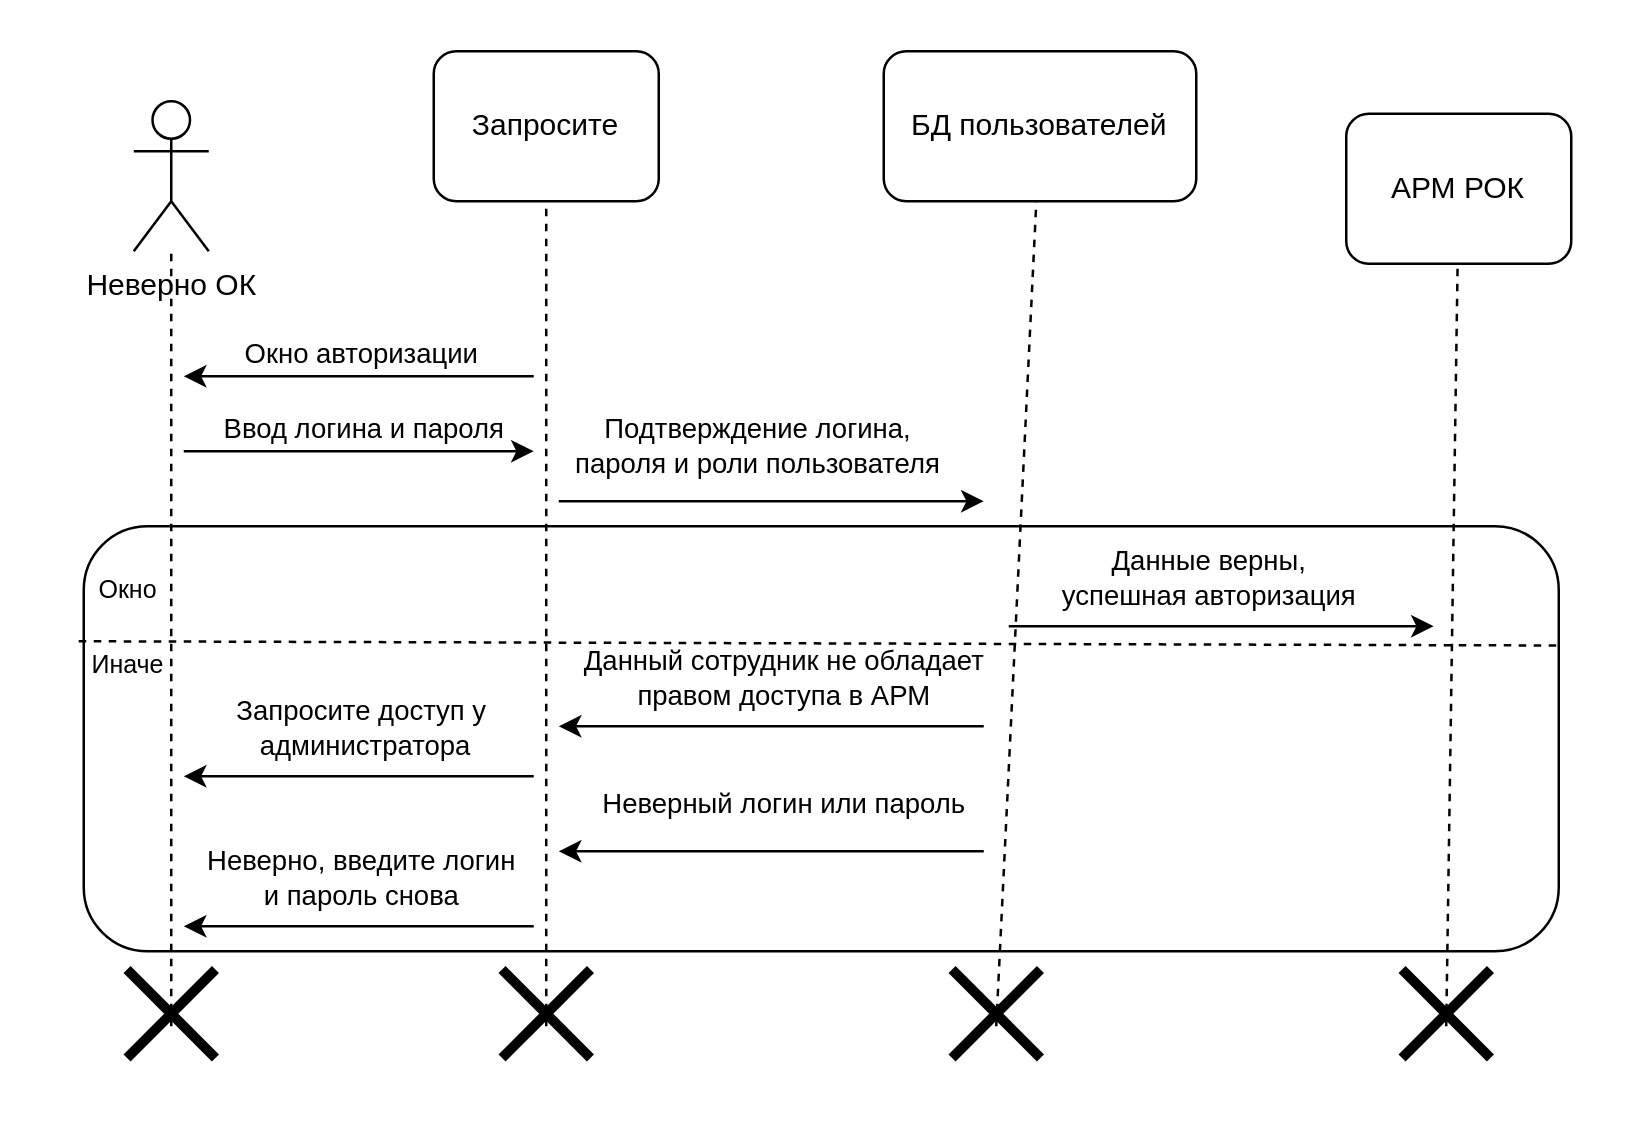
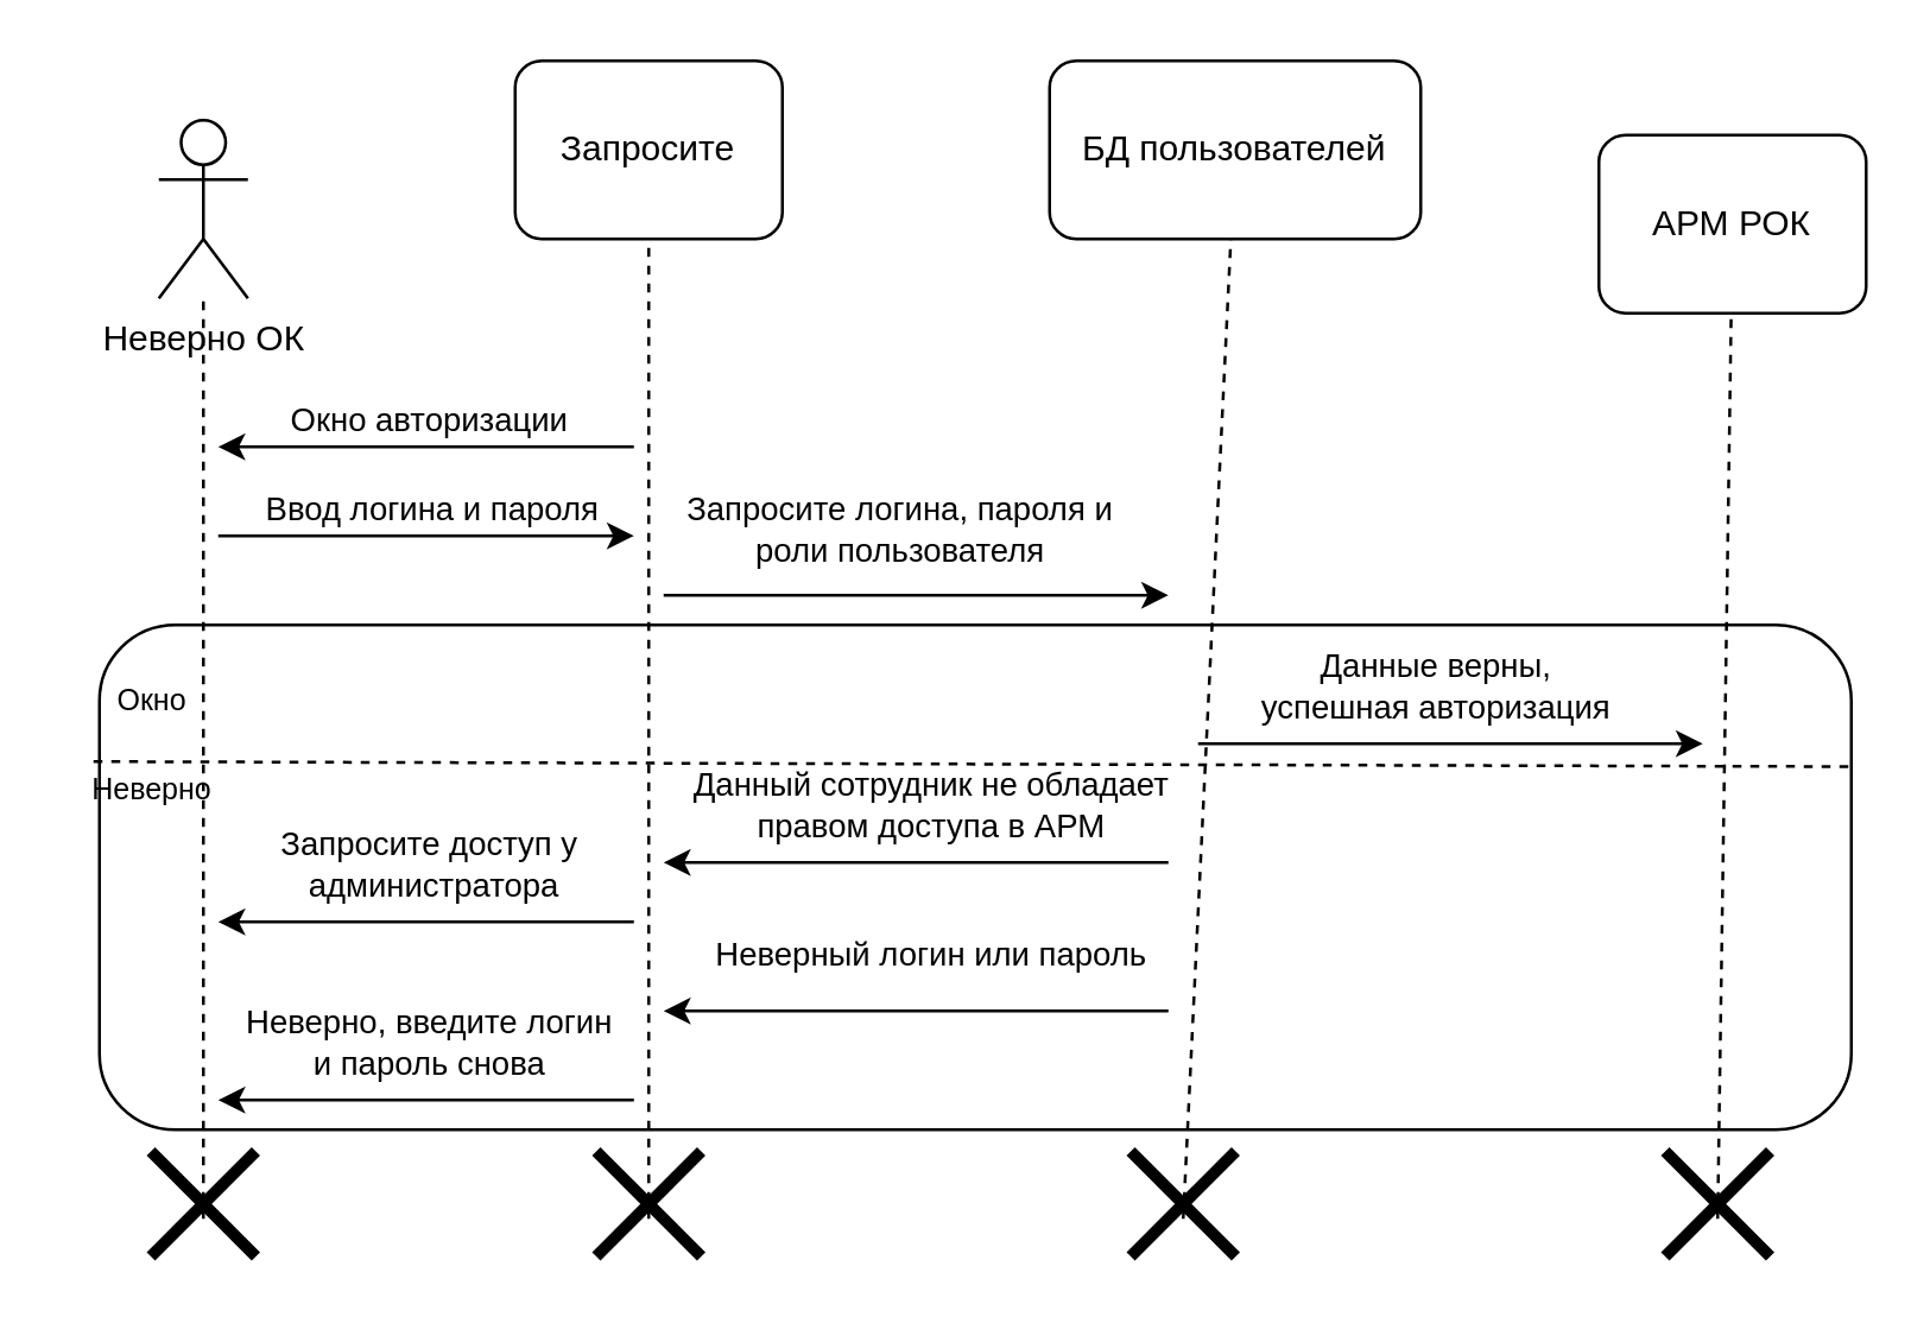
  <mxCell id="0" />
  <mxCell id="1" parent="0" />
  <mxCell id="2" value="Неверно ОК&lt;br&gt;" style="shape=umlActor;verticalLabelPosition=bottom;verticalAlign=top;html=1;outlineConnect=0;" vertex="1" parent="1"><mxGeometry x="53" y="40" width="30" height="60" as="geometry" /></mxCell>
  <mxCell id="3" value="Запросите" style="rounded=1;whiteSpace=wrap;html=1;" vertex="1" parent="1"><mxGeometry x="173" y="20" width="90" height="60" as="geometry" /></mxCell>
  <mxCell id="4" value="" style="endArrow=none;dashed=1;html=1;rounded=0;" edge="1" parent="1" target="2"><mxGeometry width="50" height="50" relative="1" as="geometry"><mxPoint x="68" y="410" as="sourcePoint" /><mxPoint x="93" y="210" as="targetPoint" /></mxGeometry></mxCell>
  <mxCell id="5" value="" style="endArrow=none;dashed=1;html=1;rounded=0;" edge="1" parent="1" target="3"><mxGeometry width="50" height="50" relative="1" as="geometry"><mxPoint x="218" y="410" as="sourcePoint" /><mxPoint x="263" y="250" as="targetPoint" /></mxGeometry></mxCell>
  <mxCell id="6" value="" style="endArrow=classic;html=1;rounded=0;" edge="1" parent="1"><mxGeometry width="50" height="50" relative="1" as="geometry"><mxPoint x="213" y="150" as="sourcePoint" /><mxPoint x="73" y="150" as="targetPoint" /></mxGeometry></mxCell>
  <mxCell id="7" value="Окно авторизации" style="edgeLabel;html=1;align=center;verticalAlign=middle;resizable=0;points=[];" vertex="1" connectable="0" parent="6"><mxGeometry x="-0.2" y="1" relative="1" as="geometry"><mxPoint x="-14" y="-11" as="offset" /></mxGeometry></mxCell>
  <mxCell id="8" value="" style="endArrow=classic;html=1;rounded=0;" edge="1" parent="1"><mxGeometry width="50" height="50" relative="1" as="geometry"><mxPoint x="73" y="180" as="sourcePoint" /><mxPoint x="213" y="180" as="targetPoint" /></mxGeometry></mxCell>
  <mxCell id="9" value="Ввод логина и пароля" style="edgeLabel;html=1;align=center;verticalAlign=middle;resizable=0;points=[];" vertex="1" connectable="0" parent="8"><mxGeometry x="0.014" relative="1" as="geometry"><mxPoint y="-10" as="offset" /></mxGeometry></mxCell>
  <mxCell id="10" value="БД пользователей" style="rounded=1;whiteSpace=wrap;html=1;" vertex="1" parent="1"><mxGeometry x="353" y="20" width="125" height="60" as="geometry" /></mxCell>
  <mxCell id="11" value="" style="endArrow=none;dashed=1;html=1;rounded=0;" edge="1" parent="1" target="10"><mxGeometry width="50" height="50" relative="1" as="geometry"><mxPoint x="398" y="410" as="sourcePoint" /><mxPoint x="433" y="250" as="targetPoint" /></mxGeometry></mxCell>
  <mxCell id="12" value="" style="endArrow=classic;html=1;rounded=0;" edge="1" parent="1"><mxGeometry width="50" height="50" relative="1" as="geometry"><mxPoint x="223" y="200" as="sourcePoint" /><mxPoint x="393" y="200" as="targetPoint" /></mxGeometry></mxCell>
- <mxCell id="13" value="&#10;&lt;span style=&quot;color: rgb(0, 0, 0); font-family: Helvetica; font-size: 11px; font-style: normal; font-variant-ligatures: normal; font-variant-caps: normal; font-weight: 400; letter-spacing: normal; orphans: 2; text-align: center; text-indent: 0px; text-transform: none; widows: 2; word-spacing: 0px; -webkit-text-stroke-width: 0px; background-color: rgb(255, 255, 255); text-decoration-thickness: initial; text-decoration-style: initial; text-decoration-color: initial; float: none; display: inline !important;&quot;&gt;Подтверждение логина, пароля и роли пользователя&lt;/span&gt;&#10;&#10;" style="text;html=1;strokeColor=none;fillColor=none;align=center;verticalAlign=middle;whiteSpace=wrap;rounded=0;" vertex="1" parent="1"><mxGeometry x="223" y="170" width="160" height="30" as="geometry" /></mxCell>
+ <mxCell id="13" value="&#10;&lt;span style=&quot;color: rgb(0, 0, 0); font-family: Helvetica; font-size: 11px; font-style: normal; font-variant-ligatures: normal; font-variant-caps: normal; font-weight: 400; letter-spacing: normal; orphans: 2; text-align: center; text-indent: 0px; text-transform: none; widows: 2; word-spacing: 0px; -webkit-text-stroke-width: 0px; background-color: rgb(255, 255, 255); text-decoration-thickness: initial; text-decoration-style: initial; text-decoration-color: initial; float: none; display: inline !important;&quot;&gt;Запросите логина, пароля и роли пользователя&lt;/span&gt;&#10;&#10;" style="text;html=1;strokeColor=none;fillColor=none;align=center;verticalAlign=middle;whiteSpace=wrap;rounded=0;" vertex="1" parent="1"><mxGeometry x="223" y="170" width="160" height="30" as="geometry" /></mxCell>
  <mxCell id="14" value="АРМ РОК" style="rounded=1;whiteSpace=wrap;html=1;" vertex="1" parent="1"><mxGeometry x="538" y="45" width="90" height="60" as="geometry" /></mxCell>
  <mxCell id="15" value="" style="endArrow=none;dashed=1;html=1;rounded=0;" edge="1" parent="1" target="14"><mxGeometry width="50" height="50" relative="1" as="geometry"><mxPoint x="578" y="410" as="sourcePoint" /><mxPoint x="563" y="220" as="targetPoint" /></mxGeometry></mxCell>
  <mxCell id="16" value="" style="endArrow=classic;html=1;rounded=0;" edge="1" parent="1"><mxGeometry width="50" height="50" relative="1" as="geometry"><mxPoint x="403" y="250" as="sourcePoint" /><mxPoint x="573" y="250" as="targetPoint" /></mxGeometry></mxCell>
  <mxCell id="17" value="Данные верны, &lt;br&gt;успешная авторизация" style="edgeLabel;html=1;align=center;verticalAlign=middle;resizable=0;points=[];" vertex="1" connectable="0" parent="16"><mxGeometry x="0.098" y="1" relative="1" as="geometry"><mxPoint x="-14" y="-19" as="offset" /></mxGeometry></mxCell>
  <mxCell id="18" value="" style="rounded=1;whiteSpace=wrap;html=1;fillColor=none;" vertex="1" parent="1"><mxGeometry x="33" y="210" width="590" height="170" as="geometry" /></mxCell>
  <mxCell id="19" value="" style="endArrow=classic;html=1;rounded=0;" edge="1" parent="1"><mxGeometry width="50" height="50" relative="1" as="geometry"><mxPoint x="393" y="290" as="sourcePoint" /><mxPoint x="223" y="290" as="targetPoint" /></mxGeometry></mxCell>
  <mxCell id="20" value="Данный сотрудник не обладает &lt;br&gt;правом доступа в АРМ" style="edgeLabel;html=1;align=center;verticalAlign=middle;resizable=0;points=[];" vertex="1" connectable="0" parent="19"><mxGeometry x="0.221" y="-1" relative="1" as="geometry"><mxPoint x="23" y="-19" as="offset" /></mxGeometry></mxCell>
  <mxCell id="21" value="" style="endArrow=classic;html=1;rounded=0;" edge="1" parent="1"><mxGeometry width="50" height="50" relative="1" as="geometry"><mxPoint x="213" y="310" as="sourcePoint" /><mxPoint x="73" y="310" as="targetPoint" /></mxGeometry></mxCell>
  <mxCell id="22" value="Запросите доступ у&lt;br&gt;&amp;nbsp;администратора" style="edgeLabel;html=1;align=center;verticalAlign=middle;resizable=0;points=[];" vertex="1" connectable="0" parent="21"><mxGeometry x="0.221" y="-1" relative="1" as="geometry"><mxPoint x="15" y="-19" as="offset" /></mxGeometry></mxCell>
  <mxCell id="23" value="" style="endArrow=classic;html=1;rounded=0;" edge="1" parent="1"><mxGeometry width="50" height="50" relative="1" as="geometry"><mxPoint x="393" y="340" as="sourcePoint" /><mxPoint x="223" y="340" as="targetPoint" /></mxGeometry></mxCell>
  <mxCell id="24" value="Неверный логин или пароль" style="edgeLabel;html=1;align=center;verticalAlign=middle;resizable=0;points=[];" vertex="1" connectable="0" parent="23"><mxGeometry x="0.221" y="-1" relative="1" as="geometry"><mxPoint x="23" y="-19" as="offset" /></mxGeometry></mxCell>
  <mxCell id="25" value="" style="endArrow=classic;html=1;rounded=0;" edge="1" parent="1"><mxGeometry width="50" height="50" relative="1" as="geometry"><mxPoint x="213" y="370" as="sourcePoint" /><mxPoint x="73" y="370" as="targetPoint" /></mxGeometry></mxCell>
  <mxCell id="26" value="Неверно, введите логин&lt;br&gt;и пароль снова" style="edgeLabel;html=1;align=center;verticalAlign=middle;resizable=0;points=[];" vertex="1" connectable="0" parent="25"><mxGeometry x="0.221" y="-1" relative="1" as="geometry"><mxPoint x="15" y="-19" as="offset" /></mxGeometry></mxCell>
  <mxCell id="27" value="" style="line;strokeWidth=4;direction=south;html=1;perimeter=backbonePerimeter;points=[];outlineConnect=0;rotation=-45;" vertex="1" parent="1"><mxGeometry x="63" y="380" width="10" height="50" as="geometry" /></mxCell>
  <mxCell id="28" value="" style="line;strokeWidth=4;direction=south;html=1;perimeter=backbonePerimeter;points=[];outlineConnect=0;rotation=45;" vertex="1" parent="1"><mxGeometry x="63" y="380" width="10" height="50" as="geometry" /></mxCell>
  <mxCell id="29" value="" style="line;strokeWidth=4;direction=south;html=1;perimeter=backbonePerimeter;points=[];outlineConnect=0;rotation=-45;" vertex="1" parent="1"><mxGeometry x="213" y="380" width="10" height="50" as="geometry" /></mxCell>
  <mxCell id="30" value="" style="line;strokeWidth=4;direction=south;html=1;perimeter=backbonePerimeter;points=[];outlineConnect=0;rotation=45;" vertex="1" parent="1"><mxGeometry x="213" y="380" width="10" height="50" as="geometry" /></mxCell>
  <mxCell id="31" value="" style="line;strokeWidth=4;direction=south;html=1;perimeter=backbonePerimeter;points=[];outlineConnect=0;rotation=-45;" vertex="1" parent="1"><mxGeometry x="393" y="380" width="10" height="50" as="geometry" /></mxCell>
  <mxCell id="32" value="" style="line;strokeWidth=4;direction=south;html=1;perimeter=backbonePerimeter;points=[];outlineConnect=0;rotation=45;" vertex="1" parent="1"><mxGeometry x="393" y="380" width="10" height="50" as="geometry" /></mxCell>
  <mxCell id="33" value="" style="line;strokeWidth=4;direction=south;html=1;perimeter=backbonePerimeter;points=[];outlineConnect=0;rotation=-45;" vertex="1" parent="1"><mxGeometry x="573" y="380" width="10" height="50" as="geometry" /></mxCell>
  <mxCell id="34" value="" style="line;strokeWidth=4;direction=south;html=1;perimeter=backbonePerimeter;points=[];outlineConnect=0;rotation=45;" vertex="1" parent="1"><mxGeometry x="573" y="380" width="10" height="50" as="geometry" /></mxCell>
  <mxCell id="35" value="" style="endArrow=none;dashed=1;html=1;rounded=0;exitX=-0.001;exitY=0.341;exitDx=0;exitDy=0;exitPerimeter=0;entryX=1.001;entryY=0.351;entryDx=0;entryDy=0;entryPerimeter=0;" edge="1" parent="1"><mxGeometry width="50" height="50" relative="1" as="geometry"><mxPoint x="31" y="256" as="sourcePoint" /><mxPoint x="622.18" y="257.7" as="targetPoint" /></mxGeometry></mxCell>
  <mxCell id="36" value="&lt;font style=&quot;font-size: 10px;&quot;&gt;Окно&lt;/font&gt;" style="text;html=1;strokeColor=none;fillColor=none;align=center;verticalAlign=middle;whiteSpace=wrap;rounded=0;" vertex="1" parent="1"><mxGeometry x="21" y="220" width="60" height="30" as="geometry" /></mxCell>
- <mxCell id="37" value="&lt;font style=&quot;font-size: 10px;&quot;&gt;Иначе&lt;/font&gt;" style="text;html=1;strokeColor=none;fillColor=none;align=center;verticalAlign=middle;whiteSpace=wrap;rounded=0;" vertex="1" parent="1"><mxGeometry x="20" y="250" width="62" height="30" as="geometry" /></mxCell>
+ <mxCell id="37" value="&lt;font style=&quot;font-size: 10px;&quot;&gt;Неверно&lt;/font&gt;" style="text;html=1;strokeColor=none;fillColor=none;align=center;verticalAlign=middle;whiteSpace=wrap;rounded=0;" vertex="1" parent="1"><mxGeometry x="20" y="250" width="62" height="30" as="geometry" /></mxCell>
